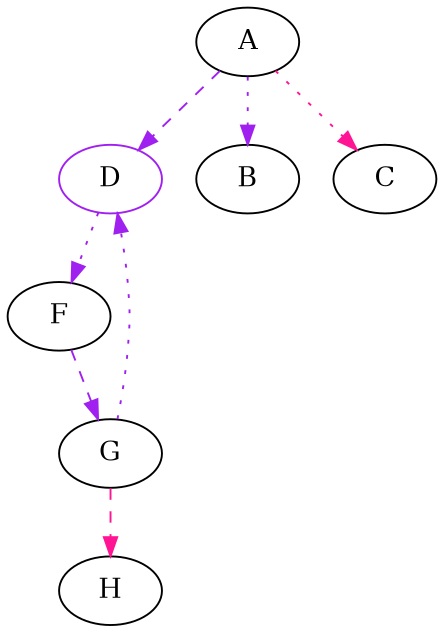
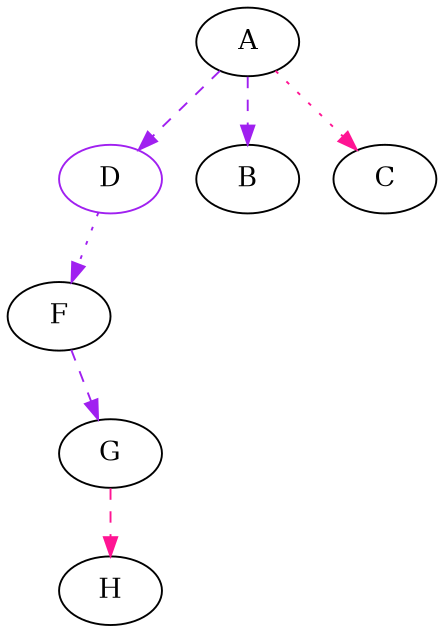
  digraph {
    edge [color=purple style=dotted]
    n1 [color=purple label=D]
    n2 [label=F]
    n3 [label=G]
    n4 [label=A]
    n5 [label=B]
    n6 [label=C]
    n7 [label=H]
    n1 -> n2
    n2 -> n3 [style=dashed]
-   n3 -> n1
    n3 -> n7 [color=deeppink style=dashed]
    n4 -> n1 [style=dashed]
-   n4 -> n5
+   n4 -> n5 [style=dashed]
    n4 -> n6 [color=deeppink]
  }
